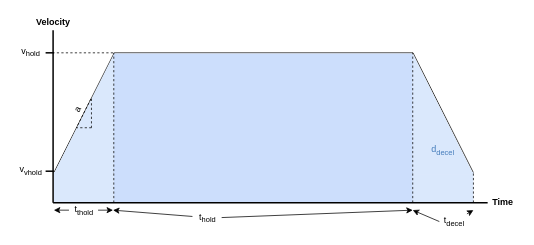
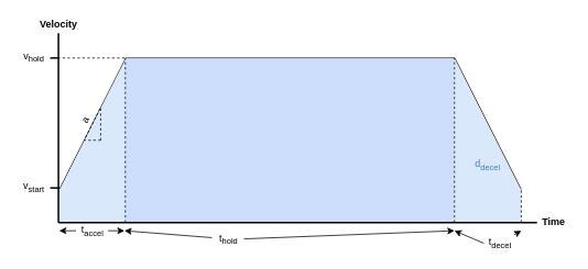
  <mxCell id="0" />
  <mxCell id="1" parent="0" />
  <mxCell id="2" value="" style="shape=trapezoid;perimeter=trapezoidPerimeter;whiteSpace=wrap;html=1;size=0.144;fillColor=none;" vertex="1" parent="1"><mxGeometry x="71" y="70" width="560" height="160" as="geometry" /></mxCell>
  <mxCell id="3" value="" style="verticalLabelPosition=bottom;verticalAlign=top;html=1;shape=mxgraph.basic.rect;fillColor2=none;strokeWidth=1;size=20;indent=5;dashed=1;fillColor=#dae8fc;strokeColor=none;" vertex="1" parent="1"><mxGeometry x="550" y="229" width="81" height="40" as="geometry" /></mxCell>
  <mxCell id="4" value="" style="verticalLabelPosition=bottom;verticalAlign=top;html=1;shape=mxgraph.basic.orthogonal_triangle;dashed=1;fillColor=#dae8fc;rotation=-90;strokeColor=none;flipH=0;flipV=1;" vertex="1" parent="1"><mxGeometry x="510" y="111" width="161" height="81" as="geometry" /></mxCell>
  <mxCell id="5" value="" style="verticalLabelPosition=bottom;verticalAlign=top;html=1;shape=mxgraph.basic.rect;fillColor2=none;strokeWidth=1;size=20;indent=5;dashed=1;fillColor=#dae8fc;strokeColor=none;" vertex="1" parent="1"><mxGeometry x="71" y="229" width="80" height="40" as="geometry" /></mxCell>
  <mxCell id="6" value="" style="verticalLabelPosition=bottom;verticalAlign=top;html=1;shape=mxgraph.basic.orthogonal_triangle;dashed=1;fillColor=#dae8fc;rotation=-90;strokeColor=none;" vertex="1" parent="1"><mxGeometry x="33.2" y="111" width="157" height="79" as="geometry" /></mxCell>
  <mxCell id="7" value="" style="verticalLabelPosition=bottom;verticalAlign=top;html=1;shape=mxgraph.basic.rect;fillColor2=none;strokeWidth=1;size=20;indent=5;dashed=1;fillColor=#CCDEFC;strokeColor=none;" vertex="1" parent="1"><mxGeometry x="151" y="71" width="399" height="198" as="geometry" /></mxCell>
  <mxCell id="8" value="" style="endArrow=none;html=1;strokeWidth=2;" edge="1" parent="1"><mxGeometry width="50" height="50" relative="1" as="geometry"><mxPoint x="70" y="40" as="sourcePoint" /><mxPoint x="70" y="270" as="targetPoint" /></mxGeometry></mxCell>
  <mxCell id="9" value="" style="endArrow=none;html=1;strokeWidth=2;" edge="1" parent="1"><mxGeometry width="50" height="50" relative="1" as="geometry"><mxPoint x="70" y="270" as="sourcePoint" /><mxPoint x="650" y="270" as="targetPoint" /></mxGeometry></mxCell>
  <mxCell id="10" value="Velocity" style="text;html=1;align=center;verticalAlign=middle;resizable=0;points=[];autosize=1;fontStyle=1;horizontal=1;" vertex="1" parent="1"><mxGeometry x="40" y="20" width="60" height="20" as="geometry" /></mxCell>
  <mxCell id="11" value="&lt;b&gt;Time&lt;/b&gt;" style="text;html=1;align=center;verticalAlign=middle;resizable=0;points=[];autosize=1;" vertex="1" parent="1"><mxGeometry x="650" y="260" width="40" height="20" as="geometry" /></mxCell>
- <mxCell id="12" value="v&lt;sub&gt;vhold&lt;/sub&gt;" style="text;html=1;align=center;verticalAlign=middle;resizable=0;points=[];autosize=1;" vertex="1" parent="1"><mxGeometry x="20" y="217" width="40" height="20" as="geometry" /></mxCell>
+ <mxCell id="12" value="v&lt;sub&gt;start&lt;/sub&gt;" style="text;html=1;align=center;verticalAlign=middle;resizable=0;points=[];autosize=1;" vertex="1" parent="1"><mxGeometry x="20" y="217" width="40" height="20" as="geometry" /></mxCell>
  <mxCell id="13" value="" style="endArrow=none;html=1;strokeColor=#000000;strokeWidth=2;" edge="1" parent="1"><mxGeometry width="50" height="50" relative="1" as="geometry"><mxPoint x="60" y="228" as="sourcePoint" /><mxPoint x="71" y="228" as="targetPoint" /></mxGeometry></mxCell>
  <mxCell id="14" value="v&lt;sub&gt;hold&lt;/sub&gt;" style="text;html=1;align=center;verticalAlign=middle;resizable=0;points=[];autosize=1;" vertex="1" parent="1"><mxGeometry x="20" y="59" width="40" height="20" as="geometry" /></mxCell>
  <mxCell id="15" value="" style="endArrow=none;html=1;strokeColor=#000000;strokeWidth=2;" edge="1" parent="1"><mxGeometry width="50" height="50" relative="1" as="geometry"><mxPoint x="60" y="70" as="sourcePoint" /><mxPoint x="71" y="70" as="targetPoint" /></mxGeometry></mxCell>
  <mxCell id="16" value="" style="verticalLabelPosition=bottom;verticalAlign=top;html=1;shape=mxgraph.basic.orthogonal_triangle;fillColor=none;rotation=-90;dashed=1;" vertex="1" parent="1"><mxGeometry x="91.2" y="140" width="40" height="20" as="geometry" /></mxCell>
  <mxCell id="17" value="a" style="text;html=1;align=center;verticalAlign=middle;resizable=0;points=[];autosize=1;rotation=297.5;" vertex="1" parent="1"><mxGeometry x="93" y="136" width="20" height="20" as="geometry" /></mxCell>
  <mxCell id="18" value="" style="endArrow=none;dashed=1;html=1;strokeColor=#000000;strokeWidth=1;" edge="1" parent="1"><mxGeometry width="50" height="50" relative="1" as="geometry"><mxPoint x="151" y="270" as="sourcePoint" /><mxPoint x="151" y="70" as="targetPoint" /></mxGeometry></mxCell>
- <mxCell id="19" value="t&lt;sub&gt;thold&lt;/sub&gt;" style="text;html=1;align=center;verticalAlign=middle;resizable=0;points=[];autosize=1;" vertex="1" parent="1"><mxGeometry x="91.2" y="270" width="40" height="20" as="geometry" /></mxCell>
+ <mxCell id="19" value="t&lt;sub&gt;accel&lt;/sub&gt;" style="text;html=1;align=center;verticalAlign=middle;resizable=0;points=[];autosize=1;" vertex="1" parent="1"><mxGeometry x="91.2" y="270" width="40" height="20" as="geometry" /></mxCell>
  <mxCell id="20" value="t&lt;sub&gt;hold&lt;/sub&gt;" style="text;html=1;align=center;verticalAlign=middle;resizable=0;points=[];autosize=1;" vertex="1" parent="1"><mxGeometry x="256" y="280" width="40" height="20" as="geometry" /></mxCell>
  <mxCell id="21" value="" style="endArrow=none;dashed=1;html=1;strokeColor=#000000;strokeWidth=1;" edge="1" parent="1"><mxGeometry width="50" height="50" relative="1" as="geometry"><mxPoint x="550" y="270" as="sourcePoint" /><mxPoint x="550" y="70" as="targetPoint" /></mxGeometry></mxCell>
  <mxCell id="22" value="t&lt;sub&gt;decel&lt;/sub&gt;" style="text;html=1;align=center;verticalAlign=middle;resizable=0;points=[];autosize=1;" vertex="1" parent="1"><mxGeometry x="585" y="285" width="40" height="20" as="geometry" /></mxCell>
  <mxCell id="23" value="" style="endArrow=none;dashed=1;html=1;strokeColor=#000000;strokeWidth=1;" edge="1" parent="1"><mxGeometry width="50" height="50" relative="1" as="geometry"><mxPoint x="631" y="270" as="sourcePoint" /><mxPoint x="631" y="230" as="targetPoint" /></mxGeometry></mxCell>
  <mxCell id="24" value="" style="endArrow=classic;html=1;strokeColor=#000000;strokeWidth=1;exitX=0.97;exitY=0.5;exitDx=0;exitDy=0;exitPerimeter=0;" edge="1" parent="1" source="19"><mxGeometry width="50" height="50" relative="1" as="geometry"><mxPoint x="100" y="330" as="sourcePoint" /><mxPoint x="150" y="280" as="targetPoint" /></mxGeometry></mxCell>
  <mxCell id="25" value="" style="endArrow=classic;html=1;strokeColor=#000000;strokeWidth=1;" edge="1" parent="1" source="19"><mxGeometry width="50" height="50" relative="1" as="geometry"><mxPoint x="92.2" y="280" as="sourcePoint" /><mxPoint x="71" y="280" as="targetPoint" /></mxGeometry></mxCell>
  <mxCell id="26" value="" style="endArrow=classic;html=1;strokeColor=#000000;strokeWidth=1;exitX=0.974;exitY=0.494;exitDx=0;exitDy=0;exitPerimeter=0;" edge="1" parent="1" source="20"><mxGeometry width="50" height="50" relative="1" as="geometry"><mxPoint x="371" y="280" as="sourcePoint" /><mxPoint x="550" y="280" as="targetPoint" /></mxGeometry></mxCell>
  <mxCell id="27" value="" style="endArrow=classic;html=1;strokeColor=#000000;strokeWidth=1;" edge="1" parent="1" source="20"><mxGeometry width="50" height="50" relative="1" as="geometry"><mxPoint x="171.2" y="280" as="sourcePoint" /><mxPoint x="150" y="280" as="targetPoint" /></mxGeometry></mxCell>
  <mxCell id="28" value="" style="endArrow=classic;html=1;strokeColor=#000000;strokeWidth=1;exitX=0.013;exitY=0.509;exitDx=0;exitDy=0;exitPerimeter=0;" edge="1" parent="1" source="22"><mxGeometry width="50" height="50" relative="1" as="geometry"><mxPoint x="570.2" y="280" as="sourcePoint" /><mxPoint x="550" y="280" as="targetPoint" /></mxGeometry></mxCell>
  <mxCell id="29" value="" style="endArrow=classic;html=1;strokeColor=#000000;strokeWidth=1;" edge="1" parent="1" source="22"><mxGeometry width="50" height="50" relative="1" as="geometry"><mxPoint x="611" y="280" as="sourcePoint" /><mxPoint x="631" y="280" as="targetPoint" /></mxGeometry></mxCell>
  <mxCell id="30" value="" style="endArrow=none;dashed=1;html=1;strokeColor=#000000;strokeWidth=1;" edge="1" parent="1"><mxGeometry width="50" height="50" relative="1" as="geometry"><mxPoint x="150" y="70" as="sourcePoint" /><mxPoint x="70" y="70" as="targetPoint" /></mxGeometry></mxCell>
  <mxCell id="31" value="d&lt;sub&gt;decel&lt;/sub&gt;" style="text;html=1;align=center;verticalAlign=middle;resizable=0;points=[];autosize=1;fontColor=#437BBA;" vertex="1" parent="1"><mxGeometry x="565" y="190" width="50" height="20" as="geometry" /></mxCell>
